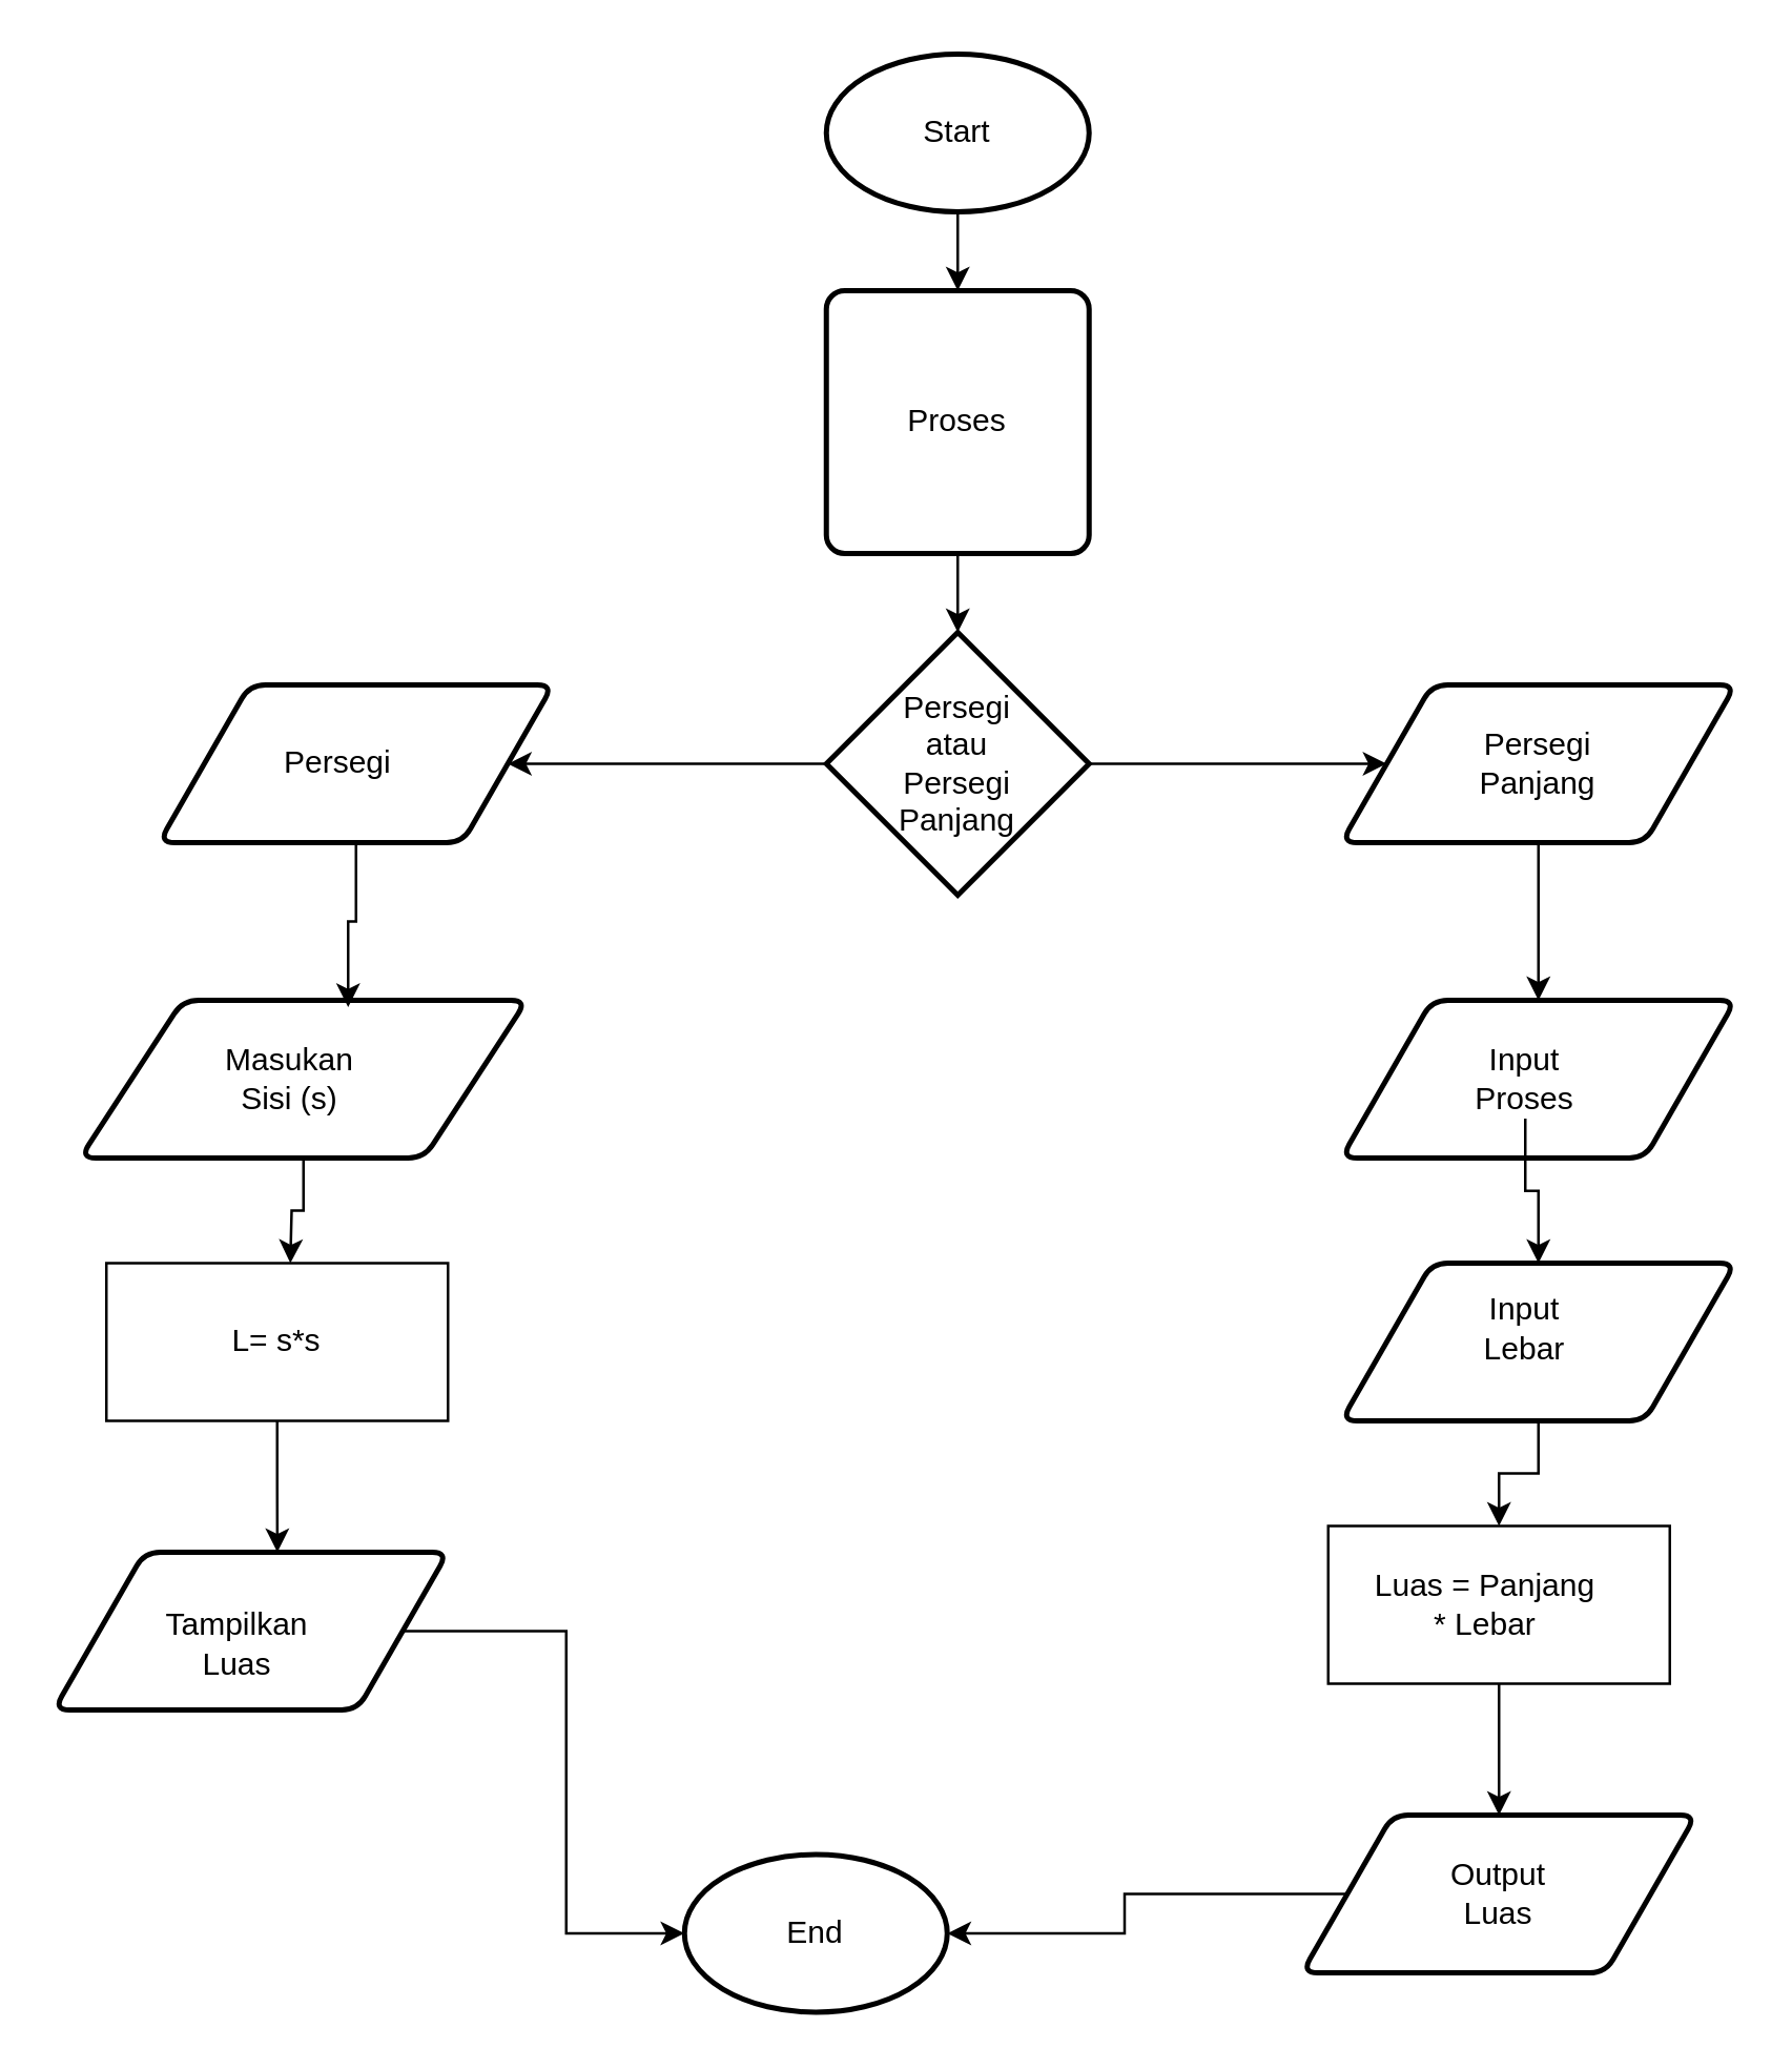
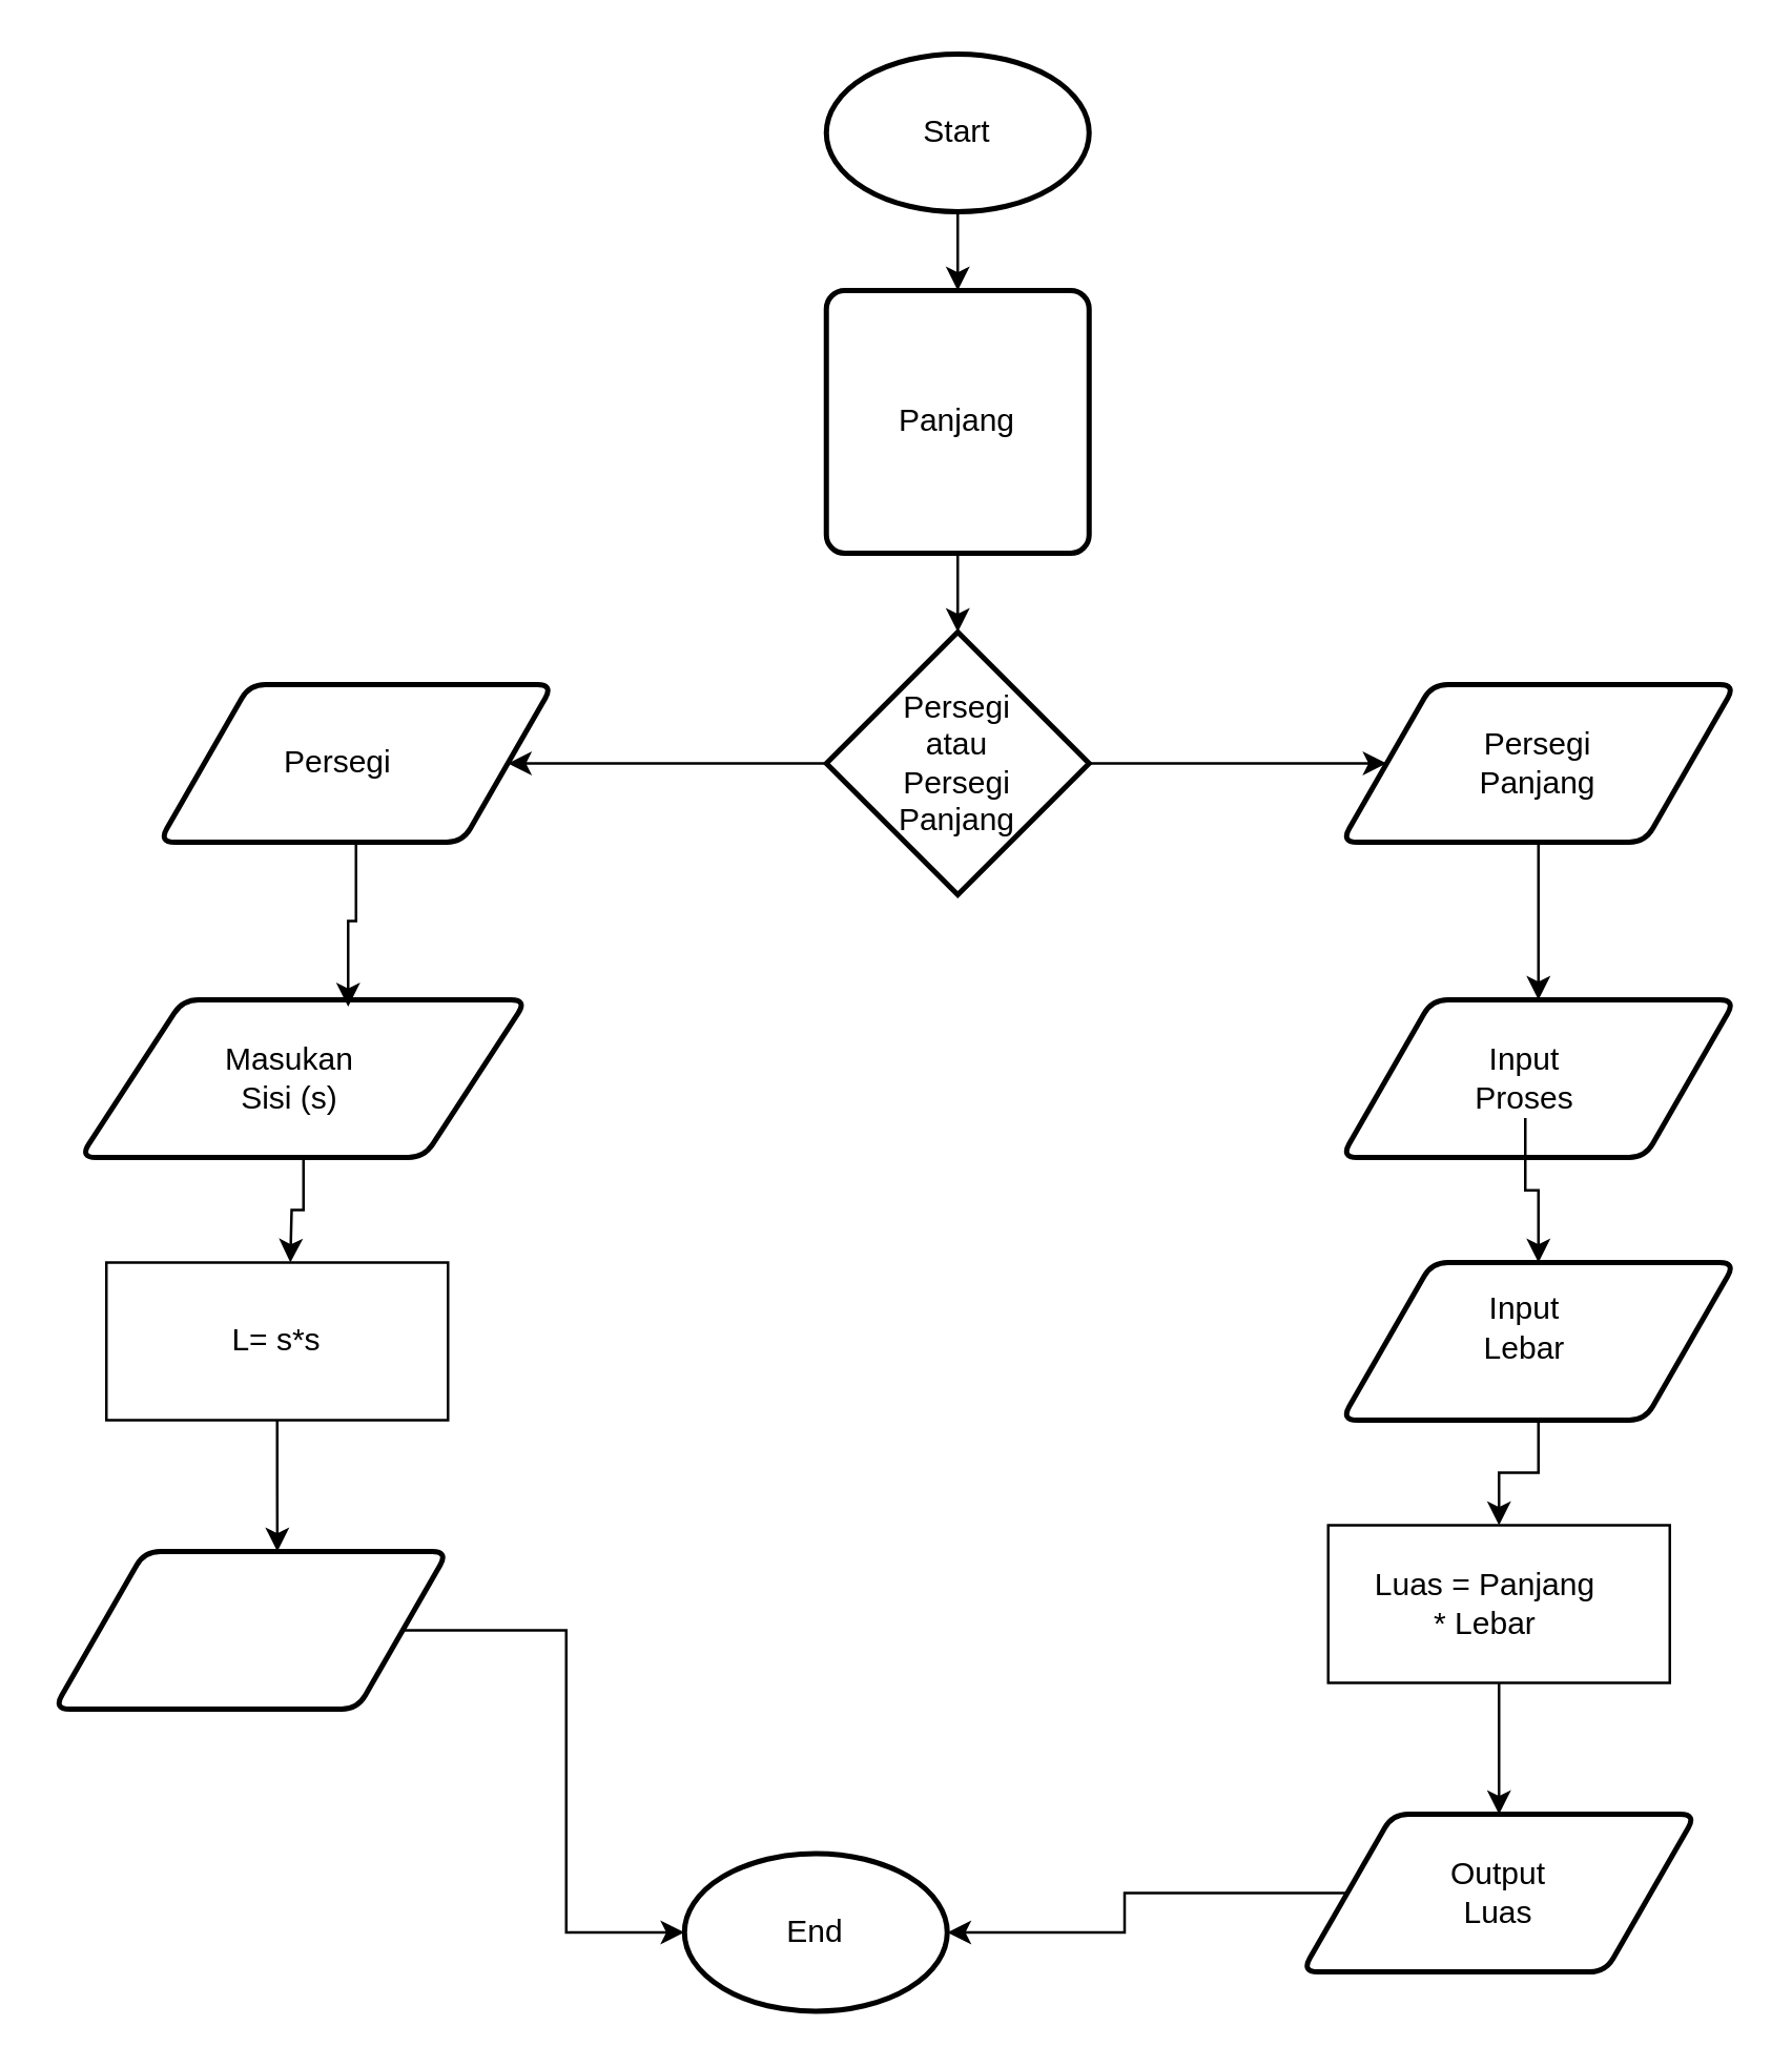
  <mxCell id="0" />
  <mxCell id="1" parent="0" />
  <mxCell id="2" style="edgeStyle=orthogonalEdgeStyle;rounded=0;orthogonalLoop=1;jettySize=auto;html=1;exitX=0.5;exitY=1;exitDx=0;exitDy=0;entryX=0.5;entryY=0;entryDx=0;entryDy=0;" edge="1" parent="1"><mxGeometry relative="1" as="geometry"><mxPoint x="364" y="170" as="sourcePoint" /><mxPoint x="365" y="200" as="targetPoint" /></mxGeometry></mxCell>
  <mxCell id="3" style="edgeStyle=orthogonalEdgeStyle;rounded=0;orthogonalLoop=1;jettySize=auto;html=1;" edge="1" parent="1" source="5" target="13"><mxGeometry relative="1" as="geometry" /></mxCell>
  <mxCell id="4" style="edgeStyle=orthogonalEdgeStyle;rounded=0;orthogonalLoop=1;jettySize=auto;html=1;" edge="1" parent="1" source="5" target="14"><mxGeometry relative="1" as="geometry" /></mxCell>
  <mxCell id="5" value="" style="strokeWidth=2;html=1;shape=mxgraph.flowchart.decision;whiteSpace=wrap;" vertex="1" parent="1"><mxGeometry x="314" y="240" width="100" height="100" as="geometry" /></mxCell>
  <mxCell id="6" style="edgeStyle=orthogonalEdgeStyle;rounded=0;orthogonalLoop=1;jettySize=auto;html=1;entryX=0.5;entryY=0;entryDx=0;entryDy=0;" edge="1" parent="1" source="7" target="8"><mxGeometry relative="1" as="geometry" /></mxCell>
  <mxCell id="7" value="" style="strokeWidth=2;html=1;shape=mxgraph.flowchart.start_1;whiteSpace=wrap;" vertex="1" parent="1"><mxGeometry x="314" y="20" width="100" height="60" as="geometry" /></mxCell>
  <mxCell id="8" value="" style="rounded=1;whiteSpace=wrap;html=1;absoluteArcSize=1;arcSize=14;strokeWidth=2;" vertex="1" parent="1"><mxGeometry x="314" y="110" width="100" height="100" as="geometry" /></mxCell>
  <mxCell id="9" style="edgeStyle=orthogonalEdgeStyle;rounded=0;orthogonalLoop=1;jettySize=auto;html=1;exitX=0.5;exitY=1;exitDx=0;exitDy=0;entryX=0.5;entryY=0;entryDx=0;entryDy=0;entryPerimeter=0;" edge="1" parent="1" source="8" target="5"><mxGeometry relative="1" as="geometry" /></mxCell>
  <mxCell id="10" value="Start" style="text;html=1;align=center;verticalAlign=middle;whiteSpace=wrap;rounded=0;" vertex="1" parent="1"><mxGeometry x="334" y="35" width="60" height="30" as="geometry" /></mxCell>
  <mxCell id="11" value="Persegi atau Persegi Panjang" style="text;html=1;align=center;verticalAlign=middle;whiteSpace=wrap;rounded=0;" vertex="1" parent="1"><mxGeometry x="334" y="275" width="60" height="30" as="geometry" /></mxCell>
  <mxCell id="12" style="edgeStyle=orthogonalEdgeStyle;rounded=0;orthogonalLoop=1;jettySize=auto;html=1;entryX=0.5;entryY=0;entryDx=0;entryDy=0;" edge="1" parent="1" source="13" target="17"><mxGeometry relative="1" as="geometry" /></mxCell>
  <mxCell id="13" value="" style="shape=parallelogram;html=1;strokeWidth=2;perimeter=parallelogramPerimeter;whiteSpace=wrap;rounded=1;arcSize=12;size=0.23;" vertex="1" parent="1"><mxGeometry x="510" y="260" width="150" height="60" as="geometry" /></mxCell>
  <mxCell id="14" value="" style="shape=parallelogram;html=1;strokeWidth=2;perimeter=parallelogramPerimeter;whiteSpace=wrap;rounded=1;arcSize=12;size=0.23;" vertex="1" parent="1"><mxGeometry x="60" y="260" width="150" height="60" as="geometry" /></mxCell>
  <mxCell id="15" value="Persegi Panjang" style="text;html=1;align=center;verticalAlign=middle;whiteSpace=wrap;rounded=0;" vertex="1" parent="1"><mxGeometry x="555" y="275" width="60" height="30" as="geometry" /></mxCell>
  <mxCell id="16" value="Persegi&amp;nbsp;" style="text;html=1;align=center;verticalAlign=middle;whiteSpace=wrap;rounded=0;" vertex="1" parent="1"><mxGeometry x="100" y="275" width="60" height="30" as="geometry" /></mxCell>
  <mxCell id="17" value="" style="shape=parallelogram;html=1;strokeWidth=2;perimeter=parallelogramPerimeter;whiteSpace=wrap;rounded=1;arcSize=12;size=0.23;" vertex="1" parent="1"><mxGeometry x="510" y="380" width="150" height="60" as="geometry" /></mxCell>
  <mxCell id="18" style="edgeStyle=orthogonalEdgeStyle;rounded=0;orthogonalLoop=1;jettySize=auto;html=1;entryX=0.5;entryY=0;entryDx=0;entryDy=0;" edge="1" parent="1" source="19"><mxGeometry relative="1" as="geometry"><mxPoint x="110" y="480" as="targetPoint" /></mxGeometry></mxCell>
  <mxCell id="19" value="" style="shape=parallelogram;html=1;strokeWidth=2;perimeter=parallelogramPerimeter;whiteSpace=wrap;rounded=1;arcSize=12;size=0.23;" vertex="1" parent="1"><mxGeometry x="30" y="380" width="170" height="60" as="geometry" /></mxCell>
  <mxCell id="20" style="edgeStyle=orthogonalEdgeStyle;rounded=0;orthogonalLoop=1;jettySize=auto;html=1;entryX=0.6;entryY=0.044;entryDx=0;entryDy=0;entryPerimeter=0;" edge="1" parent="1" source="14" target="19"><mxGeometry relative="1" as="geometry" /></mxCell>
  <mxCell id="21" style="edgeStyle=orthogonalEdgeStyle;rounded=0;orthogonalLoop=1;jettySize=auto;html=1;entryX=0.5;entryY=0;entryDx=0;entryDy=0;" edge="1" parent="1" source="22" target="25"><mxGeometry relative="1" as="geometry" /></mxCell>
  <mxCell id="22" value="Input Proses" style="text;html=1;align=center;verticalAlign=middle;whiteSpace=wrap;rounded=0;" vertex="1" parent="1"><mxGeometry x="550" y="395" width="60" height="30" as="geometry" /></mxCell>
  <mxCell id="23" value="Masukan Sisi (s)" style="text;html=1;align=center;verticalAlign=middle;whiteSpace=wrap;rounded=0;" vertex="1" parent="1"><mxGeometry x="80" y="395" width="60" height="30" as="geometry" /></mxCell>
  <mxCell id="24" style="edgeStyle=orthogonalEdgeStyle;rounded=0;orthogonalLoop=1;jettySize=auto;html=1;exitX=0.5;exitY=1;exitDx=0;exitDy=0;entryX=0.5;entryY=0;entryDx=0;entryDy=0;" edge="1" parent="1" source="25" target="30"><mxGeometry relative="1" as="geometry" /></mxCell>
  <mxCell id="25" value="" style="shape=parallelogram;html=1;strokeWidth=2;perimeter=parallelogramPerimeter;whiteSpace=wrap;rounded=1;arcSize=12;size=0.23;" vertex="1" parent="1"><mxGeometry x="510" y="480" width="150" height="60" as="geometry" /></mxCell>
  <mxCell id="26" value="Input Lebar" style="text;html=1;align=center;verticalAlign=middle;whiteSpace=wrap;rounded=0;" vertex="1" parent="1"><mxGeometry x="550" y="490" width="60" height="30" as="geometry" /></mxCell>
  <mxCell id="27" value="" style="rounded=0;whiteSpace=wrap;html=1;" vertex="1" parent="1"><mxGeometry x="40" y="480" width="130" height="60" as="geometry" /></mxCell>
  <mxCell id="28" value="L= s*s" style="text;html=1;align=center;verticalAlign=middle;whiteSpace=wrap;rounded=0;" vertex="1" parent="1"><mxGeometry x="75" y="495" width="60" height="30" as="geometry" /></mxCell>
  <mxCell id="29" style="edgeStyle=orthogonalEdgeStyle;rounded=0;orthogonalLoop=1;jettySize=auto;html=1;entryX=0.5;entryY=0;entryDx=0;entryDy=0;" edge="1" parent="1" source="30" target="33"><mxGeometry relative="1" as="geometry" /></mxCell>
  <mxCell id="30" value="" style="rounded=0;whiteSpace=wrap;html=1;" vertex="1" parent="1"><mxGeometry x="505" y="580" width="130" height="60" as="geometry" /></mxCell>
  <mxCell id="31" value="Luas = Panjang * Lebar" style="text;html=1;align=center;verticalAlign=middle;whiteSpace=wrap;rounded=0;" vertex="1" parent="1"><mxGeometry x="520" y="595" width="90" height="30" as="geometry" /></mxCell>
- <mxCell id="32" value="Proses" style="text;html=1;align=center;verticalAlign=middle;whiteSpace=wrap;rounded=0;" vertex="1" parent="1"><mxGeometry x="334" y="145" width="60" height="30" as="geometry" /></mxCell>
+ <mxCell id="32" value="Panjang" style="text;html=1;align=center;verticalAlign=middle;whiteSpace=wrap;rounded=0;" vertex="1" parent="1"><mxGeometry x="334" y="145" width="60" height="30" as="geometry" /></mxCell>
  <mxCell id="33" value="" style="shape=parallelogram;html=1;strokeWidth=2;perimeter=parallelogramPerimeter;whiteSpace=wrap;rounded=1;arcSize=12;size=0.23;" vertex="1" parent="1"><mxGeometry x="495" y="690" width="150" height="60" as="geometry" /></mxCell>
  <mxCell id="34" value="Output Luas" style="text;html=1;align=center;verticalAlign=middle;whiteSpace=wrap;rounded=0;" vertex="1" parent="1"><mxGeometry x="540" y="705" width="60" height="30" as="geometry" /></mxCell>
  <mxCell id="35" value="" style="shape=parallelogram;html=1;strokeWidth=2;perimeter=parallelogramPerimeter;whiteSpace=wrap;rounded=1;arcSize=12;size=0.23;" vertex="1" parent="1"><mxGeometry x="20" y="590" width="150" height="60" as="geometry" /></mxCell>
- <mxCell id="36" value="Tampilkan Luas" style="text;html=1;align=center;verticalAlign=middle;whiteSpace=wrap;rounded=0;" vertex="1" parent="1"><mxGeometry x="60" y="610" width="60" height="30" as="geometry" /></mxCell>
  <mxCell id="37" style="edgeStyle=orthogonalEdgeStyle;rounded=0;orthogonalLoop=1;jettySize=auto;html=1;entryX=0.567;entryY=0;entryDx=0;entryDy=0;entryPerimeter=0;" edge="1" parent="1" source="27" target="35"><mxGeometry relative="1" as="geometry" /></mxCell>
  <mxCell id="38" value="" style="strokeWidth=2;html=1;shape=mxgraph.flowchart.start_1;whiteSpace=wrap;" vertex="1" parent="1"><mxGeometry x="260" y="705" width="100" height="60" as="geometry" /></mxCell>
  <mxCell id="39" style="edgeStyle=orthogonalEdgeStyle;rounded=0;orthogonalLoop=1;jettySize=auto;html=1;entryX=1;entryY=0.5;entryDx=0;entryDy=0;entryPerimeter=0;" edge="1" parent="1" source="33" target="38"><mxGeometry relative="1" as="geometry" /></mxCell>
  <mxCell id="40" style="edgeStyle=orthogonalEdgeStyle;rounded=0;orthogonalLoop=1;jettySize=auto;html=1;entryX=0;entryY=0.5;entryDx=0;entryDy=0;entryPerimeter=0;" edge="1" parent="1" source="35" target="38"><mxGeometry relative="1" as="geometry" /></mxCell>
  <mxCell id="41" value="End" style="text;html=1;align=center;verticalAlign=middle;whiteSpace=wrap;rounded=0;" vertex="1" parent="1"><mxGeometry x="280" y="720" width="60" height="30" as="geometry" /></mxCell>
